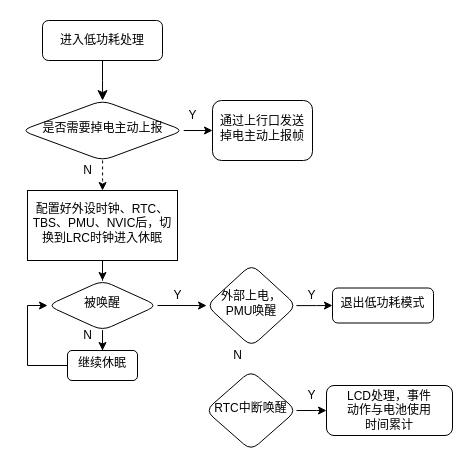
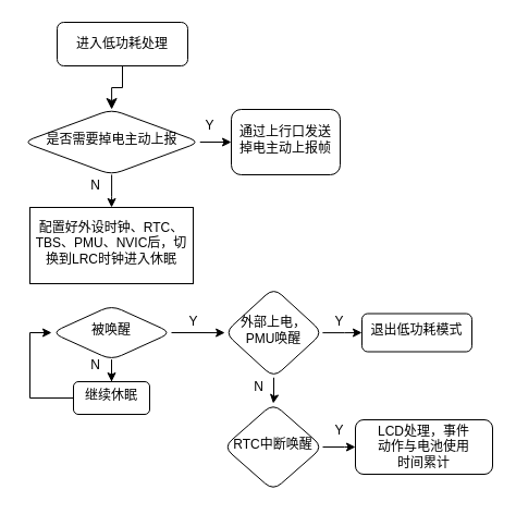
  <mxCell id="0" />
  <mxCell id="1" parent="0" />
  <mxCell id="2" value="" style="rounded=0;html=1;jettySize=auto;orthogonalLoop=1;fontSize=11;endArrow=classic;endFill=1;endSize=8;strokeWidth=1;shadow=0;labelBackgroundColor=none;edgeStyle=orthogonalEdgeStyle;" parent="1" source="3" target="6" edge="1"><mxGeometry relative="1" as="geometry" /></mxCell>
- <mxCell id="3" value="进入低功耗处理" style="rounded=1;whiteSpace=wrap;html=1;fontSize=12;glass=0;strokeWidth=1;shadow=0;" parent="1" vertex="1"><mxGeometry x="42" y="20" width="120" height="40" as="geometry" /></mxCell>
+ <mxCell id="3" value="进入低功耗处理" style="rounded=1;whiteSpace=wrap;html=1;fontSize=12;glass=0;strokeWidth=1;shadow=0;" parent="1" vertex="1"><mxGeometry x="52" y="20" width="120" height="40" as="geometry" /></mxCell>
  <mxCell id="4" value="" style="edgeStyle=orthogonalEdgeStyle;rounded=0;orthogonalLoop=1;jettySize=auto;html=1;" edge="1" parent="1" source="6" target="7"><mxGeometry relative="1" as="geometry" /></mxCell>
- <mxCell id="5" value="" style="edgeStyle=orthogonalEdgeStyle;rounded=0;orthogonalLoop=1;jettySize=auto;html=1;dashed=1;" edge="1" parent="1" source="6" target="9"><mxGeometry relative="1" as="geometry" /></mxCell>
+ <mxCell id="5" value="" style="edgeStyle=orthogonalEdgeStyle;rounded=0;orthogonalLoop=1;jettySize=auto;html=1;" edge="1" parent="1" source="6" target="9"><mxGeometry relative="1" as="geometry" /></mxCell>
  <mxCell id="6" value="是否需要掉电主动上报" style="rhombus;whiteSpace=wrap;html=1;shadow=0;fontFamily=Helvetica;fontSize=12;align=center;strokeWidth=1;spacing=6;spacingTop=-4;rounded=1;" parent="1" vertex="1"><mxGeometry x="20.75" y="100" width="162.5" height="60" as="geometry" /></mxCell>
  <mxCell id="7" value="通过上行口发送掉电主动上报帧" style="rounded=1;whiteSpace=wrap;html=1;shadow=0;strokeWidth=1;spacing=6;spacingTop=-4;" vertex="1" parent="1"><mxGeometry x="212" y="100" width="100" height="60" as="geometry" /></mxCell>
- <mxCell id="8" value="" style="edgeStyle=orthogonalEdgeStyle;rounded=0;orthogonalLoop=1;jettySize=auto;html=1;" edge="1" parent="1" source="9" target="12"><mxGeometry relative="1" as="geometry" /></mxCell>
  <mxCell id="9" value="配置好外设时钟、RTC、TBS、PMU、NVIC后，切换到LRC时钟进入休眠" style="whiteSpace=wrap;html=1;shadow=0;strokeWidth=1;spacing=6;spacingTop=-4;rounded=0;" vertex="1" parent="1"><mxGeometry x="27" y="190" width="150" height="70" as="geometry" /></mxCell>
  <mxCell id="10" value="" style="edgeStyle=orthogonalEdgeStyle;rounded=0;orthogonalLoop=1;jettySize=auto;html=1;" edge="1" parent="1" source="12" target="16"><mxGeometry relative="1" as="geometry" /></mxCell>
  <mxCell id="11" value="" style="edgeStyle=orthogonalEdgeStyle;rounded=0;orthogonalLoop=1;jettySize=auto;html=1;endArrow=classic;endFill=1;" edge="1" parent="1" source="12" target="20"><mxGeometry relative="1" as="geometry" /></mxCell>
  <mxCell id="12" value="被唤醒" style="rhombus;whiteSpace=wrap;html=1;rounded=1;shadow=0;strokeWidth=1;spacing=6;spacingTop=-4;" vertex="1" parent="1"><mxGeometry x="47" y="280" width="110" height="50" as="geometry" /></mxCell>
  <mxCell id="13" value="Y" style="text;html=1;align=center;verticalAlign=middle;resizable=0;points=[];autosize=1;strokeColor=none;fillColor=none;" vertex="1" parent="1"><mxGeometry x="177" y="100" width="30" height="30" as="geometry" /></mxCell>
  <mxCell id="14" value="N" style="text;html=1;align=center;verticalAlign=middle;resizable=0;points=[];autosize=1;strokeColor=none;fillColor=none;" vertex="1" parent="1"><mxGeometry x="72" y="155" width="30" height="30" as="geometry" /></mxCell>
  <mxCell id="15" style="edgeStyle=orthogonalEdgeStyle;rounded=0;orthogonalLoop=1;jettySize=auto;html=1;exitX=0;exitY=0.5;exitDx=0;exitDy=0;entryX=0;entryY=0.5;entryDx=0;entryDy=0;" edge="1" parent="1" source="16" target="12"><mxGeometry relative="1" as="geometry" /></mxCell>
  <mxCell id="16" value="继续休眠" style="whiteSpace=wrap;html=1;rounded=1;shadow=0;strokeWidth=1;spacing=6;spacingTop=-4;" vertex="1" parent="1"><mxGeometry x="67" y="350" width="70" height="30" as="geometry" /></mxCell>
  <mxCell id="17" value="N" style="text;html=1;align=center;verticalAlign=middle;resizable=0;points=[];autosize=1;strokeColor=none;fillColor=none;" vertex="1" parent="1"><mxGeometry x="72" y="320" width="30" height="30" as="geometry" /></mxCell>
  <mxCell id="18" value="" style="edgeStyle=orthogonalEdgeStyle;rounded=0;orthogonalLoop=1;jettySize=auto;html=1;endArrow=classic;endFill=1;" edge="1" parent="1" source="20" target="22"><mxGeometry relative="1" as="geometry" /></mxCell>
+ <mxCell id="19" value="" style="edgeStyle=orthogonalEdgeStyle;rounded=0;orthogonalLoop=1;jettySize=auto;html=1;endArrow=classic;endFill=1;" edge="1" parent="1" source="20" target="25"><mxGeometry relative="1" as="geometry" /></mxCell>
  <mxCell id="20" value="外部上电，PMU唤醒" style="rhombus;whiteSpace=wrap;html=1;rounded=1;shadow=0;strokeWidth=1;spacing=6;spacingTop=-4;" vertex="1" parent="1"><mxGeometry x="206" y="263.75" width="90" height="82.5" as="geometry" /></mxCell>
  <mxCell id="21" value="Y" style="text;html=1;align=center;verticalAlign=middle;resizable=0;points=[];autosize=1;strokeColor=none;fillColor=none;" vertex="1" parent="1"><mxGeometry x="162" y="280" width="30" height="30" as="geometry" /></mxCell>
  <mxCell id="22" value="退出低功耗模式" style="whiteSpace=wrap;html=1;rounded=1;shadow=0;strokeWidth=1;spacing=6;spacingTop=-4;" vertex="1" parent="1"><mxGeometry x="332" y="287.5" width="101" height="35" as="geometry" /></mxCell>
  <mxCell id="23" value="Y" style="text;html=1;align=center;verticalAlign=middle;resizable=0;points=[];autosize=1;strokeColor=none;fillColor=none;" vertex="1" parent="1"><mxGeometry x="296" y="280" width="30" height="30" as="geometry" /></mxCell>
  <mxCell id="24" value="" style="edgeStyle=orthogonalEdgeStyle;rounded=0;orthogonalLoop=1;jettySize=auto;html=1;endArrow=classic;endFill=1;" edge="1" parent="1" source="25"><mxGeometry relative="1" as="geometry"><mxPoint x="326" y="410" as="targetPoint" /></mxGeometry></mxCell>
  <mxCell id="25" value="RTC中断唤醒" style="rhombus;whiteSpace=wrap;html=1;rounded=1;shadow=0;strokeWidth=1;spacing=6;spacingTop=-4;" vertex="1" parent="1"><mxGeometry x="205" y="370" width="91" height="80" as="geometry" /></mxCell>
  <mxCell id="26" value="Y" style="text;html=1;align=center;verticalAlign=middle;resizable=0;points=[];autosize=1;strokeColor=none;fillColor=none;" vertex="1" parent="1"><mxGeometry x="296" y="380" width="30" height="30" as="geometry" /></mxCell>
  <mxCell id="27" value="N" style="text;html=1;align=center;verticalAlign=middle;resizable=0;points=[];autosize=1;strokeColor=none;fillColor=none;" vertex="1" parent="1"><mxGeometry x="222" y="340" width="30" height="30" as="geometry" /></mxCell>
  <mxCell id="28" value="LCD处理，事件&lt;br&gt;动作与电池使用&lt;br&gt;时间累计" style="rounded=1;whiteSpace=wrap;html=1;" vertex="1" parent="1"><mxGeometry x="326" y="385" width="126" height="50" as="geometry" /></mxCell>
